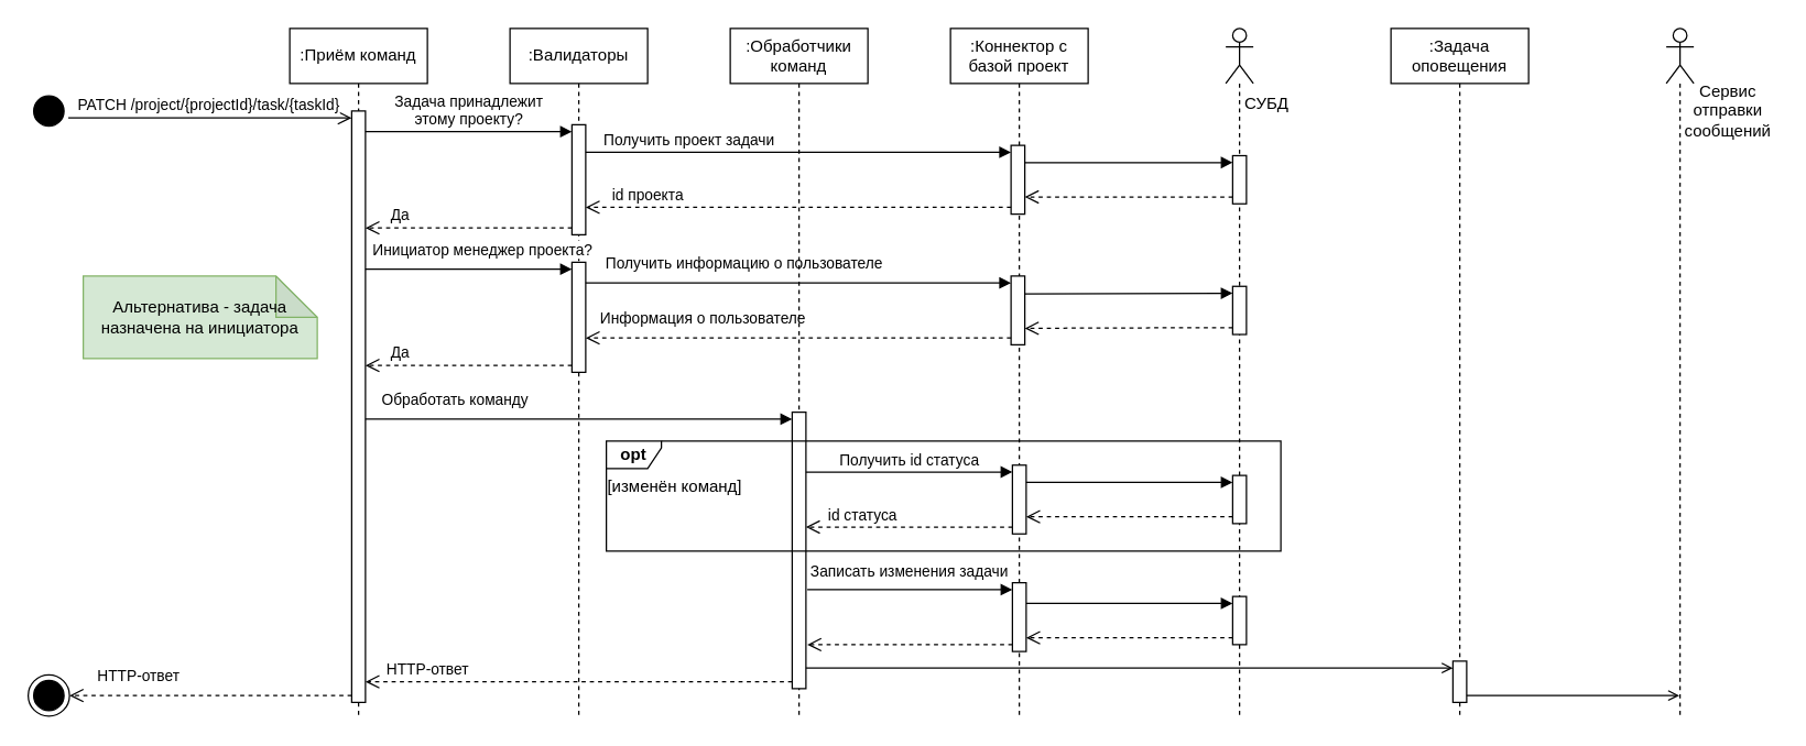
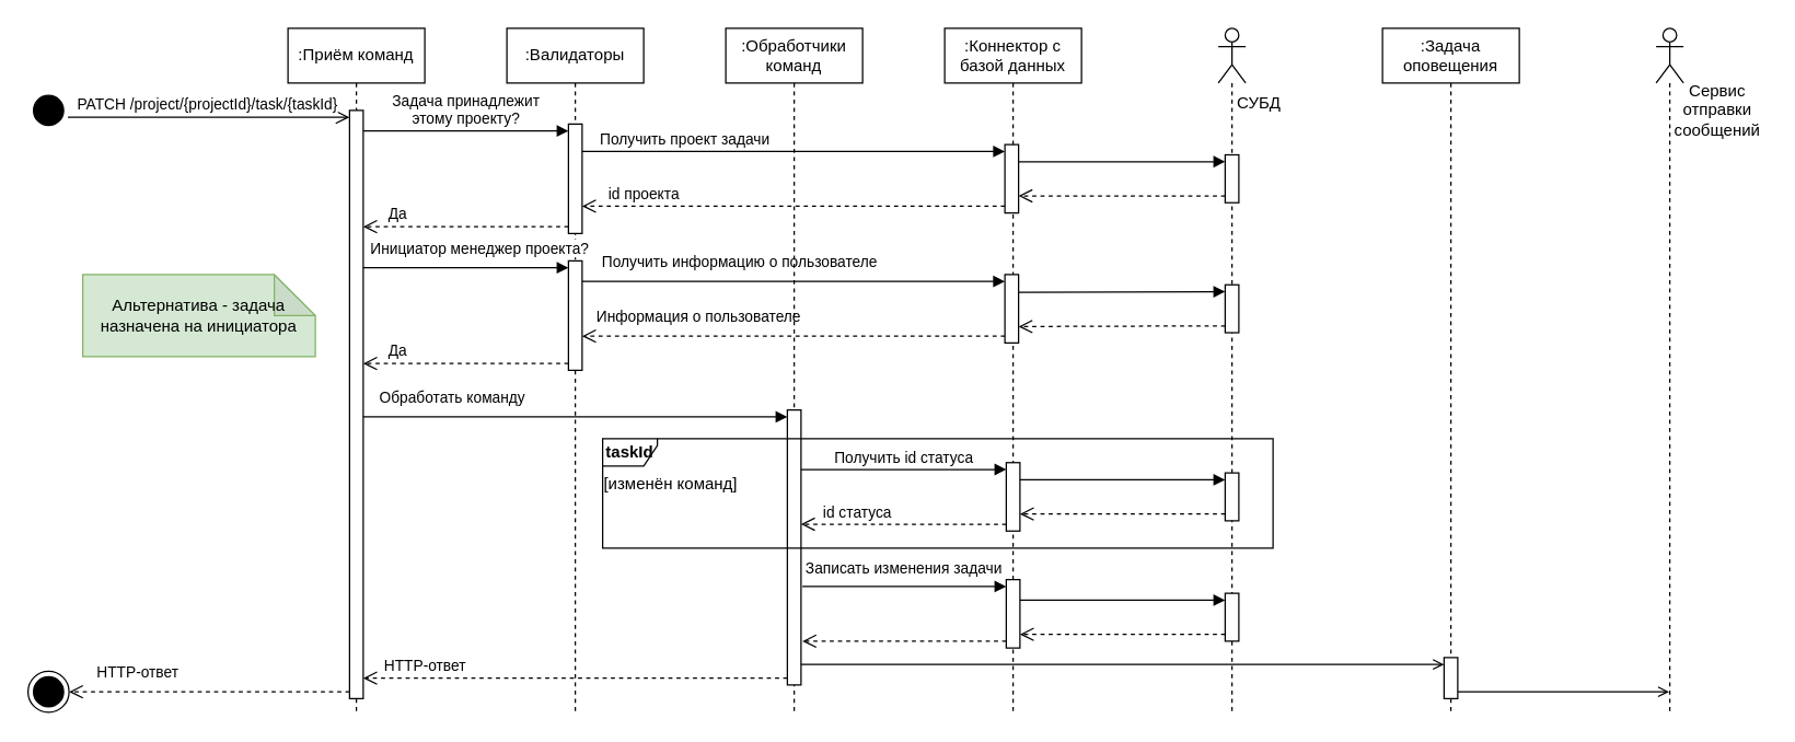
  <mxCell id="0" />
  <mxCell id="1" parent="0" />
  <mxCell id="2" value=":Приём команд" style="shape=umlLifeline;perimeter=lifelinePerimeter;whiteSpace=wrap;html=1;container=1;dropTarget=0;collapsible=0;recursiveResize=0;outlineConnect=0;portConstraint=eastwest;newEdgeStyle={&quot;curved&quot;:0,&quot;rounded&quot;:0};" parent="1" vertex="1"><mxGeometry x="210" y="20" width="100" height="500" as="geometry" /></mxCell>
  <mxCell id="3" value="" style="html=1;points=[[0,0,0,0,5],[0,1,0,0,-5],[1,0,0,0,5],[1,1,0,0,-5]];perimeter=orthogonalPerimeter;outlineConnect=0;targetShapes=umlLifeline;portConstraint=eastwest;newEdgeStyle={&quot;curved&quot;:0,&quot;rounded&quot;:0};" parent="2" vertex="1"><mxGeometry x="45" y="60" width="10" height="430" as="geometry" /></mxCell>
  <mxCell id="4" value=":Валидаторы" style="shape=umlLifeline;perimeter=lifelinePerimeter;whiteSpace=wrap;html=1;container=1;dropTarget=0;collapsible=0;recursiveResize=0;outlineConnect=0;portConstraint=eastwest;newEdgeStyle={&quot;curved&quot;:0,&quot;rounded&quot;:0};" parent="1" vertex="1"><mxGeometry x="370" y="20" width="100" height="500" as="geometry" /></mxCell>
  <mxCell id="5" value="" style="html=1;points=[[0,0,0,0,5],[0,1,0,0,-5],[1,0,0,0,5],[1,1,0,0,-5]];perimeter=orthogonalPerimeter;outlineConnect=0;targetShapes=umlLifeline;portConstraint=eastwest;newEdgeStyle={&quot;curved&quot;:0,&quot;rounded&quot;:0};" parent="4" vertex="1"><mxGeometry x="45" y="70" width="10" height="80" as="geometry" /></mxCell>
  <mxCell id="6" value="" style="html=1;points=[[0,0,0,0,5],[0,1,0,0,-5],[1,0,0,0,5],[1,1,0,0,-5]];perimeter=orthogonalPerimeter;outlineConnect=0;targetShapes=umlLifeline;portConstraint=eastwest;newEdgeStyle={&quot;curved&quot;:0,&quot;rounded&quot;:0};" parent="4" vertex="1"><mxGeometry x="45" y="170" width="10" height="80" as="geometry" /></mxCell>
  <mxCell id="7" value="Инициатор менеджер проекта?" style="html=1;verticalAlign=bottom;endArrow=block;curved=0;rounded=0;entryX=0;entryY=0;entryDx=0;entryDy=5;" parent="4" target="6" edge="1"><mxGeometry x="0.133" y="5" relative="1" as="geometry"><mxPoint x="-105" y="175" as="sourcePoint" /><mxPoint as="offset" /></mxGeometry></mxCell>
  <mxCell id="8" value="Да" style="html=1;verticalAlign=bottom;endArrow=open;dashed=1;endSize=8;curved=0;rounded=0;exitX=0;exitY=1;exitDx=0;exitDy=-5;" parent="4" source="6" edge="1"><mxGeometry x="0.667" relative="1" as="geometry"><mxPoint x="-105" y="245" as="targetPoint" /><mxPoint as="offset" /></mxGeometry></mxCell>
- <mxCell id="9" value=":Коннектор с базой проект" style="shape=umlLifeline;perimeter=lifelinePerimeter;whiteSpace=wrap;html=1;container=1;dropTarget=0;collapsible=0;recursiveResize=0;outlineConnect=0;portConstraint=eastwest;newEdgeStyle={&quot;curved&quot;:0,&quot;rounded&quot;:0};" parent="1" vertex="1"><mxGeometry x="690" y="20" width="100" height="500" as="geometry" /></mxCell>
+ <mxCell id="9" value=":Коннектор с базой данных" style="shape=umlLifeline;perimeter=lifelinePerimeter;whiteSpace=wrap;html=1;container=1;dropTarget=0;collapsible=0;recursiveResize=0;outlineConnect=0;portConstraint=eastwest;newEdgeStyle={&quot;curved&quot;:0,&quot;rounded&quot;:0};" parent="1" vertex="1"><mxGeometry x="690" y="20" width="100" height="500" as="geometry" /></mxCell>
  <mxCell id="10" value="" style="html=1;points=[[0,0,0,0,5],[0,1,0,0,-5],[1,0,0,0,5],[1,1,0,0,-5]];perimeter=orthogonalPerimeter;outlineConnect=0;targetShapes=umlLifeline;portConstraint=eastwest;newEdgeStyle={&quot;curved&quot;:0,&quot;rounded&quot;:0};" parent="9" vertex="1"><mxGeometry x="44" y="85" width="10" height="50" as="geometry" /></mxCell>
  <mxCell id="11" value="Получить проект задачи" style="html=1;verticalAlign=bottom;endArrow=block;curved=0;rounded=0;entryX=0;entryY=0;entryDx=0;entryDy=5;" parent="9" target="10" edge="1"><mxGeometry x="-0.515" relative="1" as="geometry"><mxPoint x="-265" y="90" as="sourcePoint" /><mxPoint as="offset" /></mxGeometry></mxCell>
  <mxCell id="12" value="id проекта" style="html=1;verticalAlign=bottom;endArrow=open;dashed=1;endSize=8;curved=0;rounded=0;exitX=0;exitY=1;exitDx=0;exitDy=-5;" parent="9" source="10" edge="1"><mxGeometry x="0.709" relative="1" as="geometry"><mxPoint x="-265" y="130" as="targetPoint" /><mxPoint as="offset" /></mxGeometry></mxCell>
  <mxCell id="13" value="" style="html=1;points=[[0,0,0,0,5],[0,1,0,0,-5],[1,0,0,0,5],[1,1,0,0,-5]];perimeter=orthogonalPerimeter;outlineConnect=0;targetShapes=umlLifeline;portConstraint=eastwest;newEdgeStyle={&quot;curved&quot;:0,&quot;rounded&quot;:0};" parent="9" vertex="1"><mxGeometry x="44" y="180" width="10" height="50" as="geometry" /></mxCell>
  <mxCell id="14" value="Получить информацию о пользователе" style="html=1;verticalAlign=bottom;endArrow=block;curved=0;rounded=0;entryX=0;entryY=0;entryDx=0;entryDy=5;" parent="9" target="13" edge="1"><mxGeometry x="-0.256" y="5" relative="1" as="geometry"><mxPoint x="-265" y="185" as="sourcePoint" /><mxPoint as="offset" /></mxGeometry></mxCell>
  <mxCell id="15" value="Информация о пользователе" style="html=1;verticalAlign=bottom;endArrow=open;dashed=1;endSize=8;curved=0;rounded=0;exitX=0;exitY=1;exitDx=0;exitDy=-5;" parent="9" source="13" edge="1"><mxGeometry x="0.45" y="-5" relative="1" as="geometry"><mxPoint x="-265" y="225" as="targetPoint" /><mxPoint as="offset" /></mxGeometry></mxCell>
  <mxCell id="16" value="" style="html=1;points=[[0,0,0,0,5],[0,1,0,0,-5],[1,0,0,0,5],[1,1,0,0,-5]];perimeter=orthogonalPerimeter;outlineConnect=0;targetShapes=umlLifeline;portConstraint=eastwest;newEdgeStyle={&quot;curved&quot;:0,&quot;rounded&quot;:0};" parent="9" vertex="1"><mxGeometry x="45" y="317.5" width="10" height="50" as="geometry" /></mxCell>
  <mxCell id="17" value=":Обработчики команд" style="shape=umlLifeline;perimeter=lifelinePerimeter;whiteSpace=wrap;html=1;container=1;dropTarget=0;collapsible=0;recursiveResize=0;outlineConnect=0;portConstraint=eastwest;newEdgeStyle={&quot;curved&quot;:0,&quot;rounded&quot;:0};" parent="1" vertex="1"><mxGeometry x="530" y="20" width="100" height="500" as="geometry" /></mxCell>
  <mxCell id="18" value="" style="html=1;points=[[0,0,0,0,5],[0,1,0,0,-5],[1,0,0,0,5],[1,1,0,0,-5]];perimeter=orthogonalPerimeter;outlineConnect=0;targetShapes=umlLifeline;portConstraint=eastwest;newEdgeStyle={&quot;curved&quot;:0,&quot;rounded&quot;:0};" parent="17" vertex="1"><mxGeometry x="45" y="279" width="10" height="201" as="geometry" /></mxCell>
  <mxCell id="19" value=":Задача оповещения" style="shape=umlLifeline;perimeter=lifelinePerimeter;whiteSpace=wrap;html=1;container=1;dropTarget=0;collapsible=0;recursiveResize=0;outlineConnect=0;portConstraint=eastwest;newEdgeStyle={&quot;curved&quot;:0,&quot;rounded&quot;:0};" parent="1" vertex="1"><mxGeometry x="1010" y="20" width="100" height="500" as="geometry" /></mxCell>
  <mxCell id="20" value="" style="html=1;points=[[0,0,0,0,5],[0,1,0,0,-5],[1,0,0,0,5],[1,1,0,0,-5]];perimeter=orthogonalPerimeter;outlineConnect=0;targetShapes=umlLifeline;portConstraint=eastwest;newEdgeStyle={&quot;curved&quot;:0,&quot;rounded&quot;:0};" parent="19" vertex="1"><mxGeometry x="45" y="460" width="10" height="30" as="geometry" /></mxCell>
  <mxCell id="21" value="" style="shape=umlLifeline;perimeter=lifelinePerimeter;whiteSpace=wrap;html=1;container=1;dropTarget=0;collapsible=0;recursiveResize=0;outlineConnect=0;portConstraint=eastwest;newEdgeStyle={&quot;curved&quot;:0,&quot;rounded&quot;:0};participant=umlActor;" parent="1" vertex="1"><mxGeometry x="890" y="20" width="20" height="500" as="geometry" /></mxCell>
  <mxCell id="22" value="" style="html=1;points=[[0,0,0,0,5],[0,1,0,0,-5],[1,0,0,0,5],[1,1,0,0,-5]];perimeter=orthogonalPerimeter;outlineConnect=0;targetShapes=umlLifeline;portConstraint=eastwest;newEdgeStyle={&quot;curved&quot;:0,&quot;rounded&quot;:0};" parent="21" vertex="1"><mxGeometry x="5" y="92.5" width="10" height="35" as="geometry" /></mxCell>
  <mxCell id="23" value="" style="html=1;points=[[0,0,0,0,5],[0,1,0,0,-5],[1,0,0,0,5],[1,1,0,0,-5]];perimeter=orthogonalPerimeter;outlineConnect=0;targetShapes=umlLifeline;portConstraint=eastwest;newEdgeStyle={&quot;curved&quot;:0,&quot;rounded&quot;:0};" parent="21" vertex="1"><mxGeometry x="5" y="187.5" width="10" height="35" as="geometry" /></mxCell>
  <mxCell id="24" value="" style="html=1;verticalAlign=bottom;endArrow=block;curved=0;rounded=0;entryX=0;entryY=0;entryDx=0;entryDy=5;entryPerimeter=0;" parent="21" target="23" edge="1"><mxGeometry x="-0.32" relative="1" as="geometry"><mxPoint x="-146" y="193" as="sourcePoint" /><mxPoint x="-146" y="195" as="targetPoint" /><mxPoint as="offset" /></mxGeometry></mxCell>
  <mxCell id="25" value="" style="html=1;verticalAlign=bottom;endArrow=open;dashed=1;endSize=8;curved=0;rounded=0;exitX=0;exitY=1;exitDx=0;exitDy=-5;exitPerimeter=0;" parent="21" source="23" edge="1"><mxGeometry x="0.667" relative="1" as="geometry"><mxPoint x="-146" y="218" as="targetPoint" /><mxPoint x="-465" y="250" as="sourcePoint" /><mxPoint as="offset" /></mxGeometry></mxCell>
  <mxCell id="26" value="" style="html=1;points=[[0,0,0,0,5],[0,1,0,0,-5],[1,0,0,0,5],[1,1,0,0,-5]];perimeter=orthogonalPerimeter;outlineConnect=0;targetShapes=umlLifeline;portConstraint=eastwest;newEdgeStyle={&quot;curved&quot;:0,&quot;rounded&quot;:0};" parent="21" vertex="1"><mxGeometry x="5" y="325" width="10" height="35" as="geometry" /></mxCell>
  <mxCell id="27" value="" style="html=1;points=[[0,0,0,0,5],[0,1,0,0,-5],[1,0,0,0,5],[1,1,0,0,-5]];perimeter=orthogonalPerimeter;outlineConnect=0;targetShapes=umlLifeline;portConstraint=eastwest;newEdgeStyle={&quot;curved&quot;:0,&quot;rounded&quot;:0};" parent="21" vertex="1"><mxGeometry x="5" y="413" width="10" height="35" as="geometry" /></mxCell>
  <mxCell id="28" value="" style="html=1;verticalAlign=bottom;endArrow=block;curved=0;rounded=0;" parent="21" target="27" edge="1"><mxGeometry x="-0.32" relative="1" as="geometry"><mxPoint x="-145" y="418" as="sourcePoint" /><mxPoint x="15" y="176" as="targetPoint" /><mxPoint as="offset" /></mxGeometry></mxCell>
  <mxCell id="29" value="" style="html=1;verticalAlign=bottom;endArrow=open;dashed=1;endSize=8;curved=0;rounded=0;exitX=0;exitY=1;exitDx=0;exitDy=-5;exitPerimeter=0;" parent="21" source="27" edge="1"><mxGeometry x="0.667" relative="1" as="geometry"><mxPoint x="-145" y="443" as="targetPoint" /><mxPoint x="15" y="201" as="sourcePoint" /><mxPoint as="offset" /></mxGeometry></mxCell>
  <mxCell id="30" value="" style="shape=umlLifeline;perimeter=lifelinePerimeter;whiteSpace=wrap;html=1;container=1;dropTarget=0;collapsible=0;recursiveResize=0;outlineConnect=0;portConstraint=eastwest;newEdgeStyle={&quot;curved&quot;:0,&quot;rounded&quot;:0};participant=umlActor;" parent="1" vertex="1"><mxGeometry x="1210" y="20" width="20" height="500" as="geometry" /></mxCell>
  <mxCell id="31" value="СУБД" style="text;html=1;align=center;verticalAlign=middle;whiteSpace=wrap;rounded=0;" parent="1" vertex="1"><mxGeometry x="900" y="60" width="40" height="30" as="geometry" /></mxCell>
  <mxCell id="32" value="Сервис отправки сообщений" style="text;html=1;align=center;verticalAlign=middle;whiteSpace=wrap;rounded=0;" parent="1" vertex="1"><mxGeometry x="1220" y="60" width="70" height="40" as="geometry" /></mxCell>
  <mxCell id="33" value="" style="ellipse;html=1;shape=startState;fillColor=#000000;strokeColor=#000000;" parent="1" vertex="1"><mxGeometry x="20" y="65" width="30" height="30" as="geometry" /></mxCell>
  <mxCell id="34" value="" style="edgeStyle=orthogonalEdgeStyle;html=1;verticalAlign=bottom;endArrow=open;endSize=8;strokeColor=#000000;rounded=0;entryX=0;entryY=0;entryDx=0;entryDy=5;entryPerimeter=0;" parent="1" source="33" target="3" edge="1"><mxGeometry relative="1" as="geometry"><mxPoint x="135" y="150" as="targetPoint" /><Array as="points"><mxPoint x="200" y="85" /><mxPoint x="200" y="85" /></Array></mxGeometry></mxCell>
  <mxCell id="35" value="PATCH&amp;nbsp;/project/{projectId}/task/{taskId}" style="edgeLabel;html=1;align=center;verticalAlign=middle;resizable=0;points=[];" parent="34" vertex="1" connectable="0"><mxGeometry x="-0.195" relative="1" as="geometry"><mxPoint x="18" y="-10" as="offset" /></mxGeometry></mxCell>
  <mxCell id="36" value="Задача принадлежит&lt;div&gt;этому проекту?&lt;/div&gt;" style="html=1;verticalAlign=bottom;endArrow=block;curved=0;rounded=0;entryX=0;entryY=0;entryDx=0;entryDy=5;" parent="1" source="3" target="5" edge="1"><mxGeometry relative="1" as="geometry"><mxPoint x="345" y="95" as="sourcePoint" /><mxPoint as="offset" /></mxGeometry></mxCell>
  <mxCell id="37" value="Да" style="html=1;verticalAlign=bottom;endArrow=open;dashed=1;endSize=8;curved=0;rounded=0;exitX=0;exitY=1;exitDx=0;exitDy=-5;" parent="1" source="5" target="3" edge="1"><mxGeometry x="0.667" relative="1" as="geometry"><mxPoint x="345" y="165" as="targetPoint" /><mxPoint as="offset" /></mxGeometry></mxCell>
  <mxCell id="38" value="" style="html=1;verticalAlign=bottom;endArrow=block;curved=0;rounded=0;entryX=0;entryY=0;entryDx=0;entryDy=5;entryPerimeter=0;" parent="1" source="10" target="22" edge="1"><mxGeometry x="-0.32" relative="1" as="geometry"><mxPoint x="435" y="120" as="sourcePoint" /><mxPoint x="744" y="120" as="targetPoint" /><mxPoint as="offset" /></mxGeometry></mxCell>
  <mxCell id="39" value="" style="html=1;verticalAlign=bottom;endArrow=open;dashed=1;endSize=8;curved=0;rounded=0;exitX=0;exitY=1;exitDx=0;exitDy=-5;exitPerimeter=0;" parent="1" source="22" target="10" edge="1"><mxGeometry x="0.667" relative="1" as="geometry"><mxPoint x="275" y="175" as="targetPoint" /><mxPoint x="425" y="175" as="sourcePoint" /><mxPoint as="offset" /></mxGeometry></mxCell>
  <mxCell id="40" value="" style="ellipse;html=1;shape=endState;fillColor=#000000;strokeColor=#000000;" parent="1" vertex="1"><mxGeometry x="20" y="490" width="30" height="30" as="geometry" /></mxCell>
  <mxCell id="41" value="HTTP-ответ" style="html=1;verticalAlign=bottom;endArrow=open;dashed=1;endSize=8;curved=0;rounded=0;entryX=1;entryY=0.5;entryDx=0;entryDy=0;exitX=0;exitY=1;exitDx=0;exitDy=-5;exitPerimeter=0;" parent="1" source="3" target="40" edge="1"><mxGeometry x="0.512" y="-5" relative="1" as="geometry"><mxPoint x="275" y="395" as="targetPoint" /><mxPoint as="offset" /><mxPoint x="585" y="395" as="sourcePoint" /></mxGeometry></mxCell>
  <mxCell id="42" value="Обработать команду" style="html=1;verticalAlign=bottom;endArrow=block;curved=0;rounded=0;entryX=0;entryY=0;entryDx=0;entryDy=5;entryPerimeter=0;" parent="1" target="18" edge="1"><mxGeometry x="-0.581" y="5" relative="1" as="geometry"><mxPoint x="265" y="304" as="sourcePoint" /><mxPoint x="425" y="204" as="targetPoint" /><mxPoint as="offset" /></mxGeometry></mxCell>
  <mxCell id="43" value="HTTP-ответ" style="html=1;verticalAlign=bottom;endArrow=open;dashed=1;endSize=8;curved=0;rounded=0;exitX=0;exitY=1;exitDx=0;exitDy=-5;exitPerimeter=0;" parent="1" source="18" target="3" edge="1"><mxGeometry x="0.71" relative="1" as="geometry"><mxPoint x="265" y="594" as="targetPoint" /><mxPoint as="offset" /><mxPoint x="265" y="614" as="sourcePoint" /></mxGeometry></mxCell>
  <mxCell id="44" value="Получить id статуса" style="html=1;verticalAlign=bottom;endArrow=block;curved=0;rounded=0;entryX=0;entryY=0;entryDx=0;entryDy=5;entryPerimeter=0;" parent="1" source="18" target="16" edge="1"><mxGeometry relative="1" as="geometry"><mxPoint x="435" y="219" as="sourcePoint" /><mxPoint x="745" y="219" as="targetPoint" /></mxGeometry></mxCell>
  <mxCell id="45" value="id статуса" style="html=1;verticalAlign=bottom;endArrow=open;dashed=1;endSize=8;curved=0;rounded=0;exitX=0;exitY=1;exitDx=0;exitDy=-5;exitPerimeter=0;" parent="1" source="16" target="18" edge="1"><mxGeometry x="0.45" relative="1" as="geometry"><mxPoint x="435" y="259" as="targetPoint" /><mxPoint as="offset" /><mxPoint x="745" y="259" as="sourcePoint" /></mxGeometry></mxCell>
  <mxCell id="46" value="" style="html=1;points=[[0,0,0,0,5],[0,1,0,0,-5],[1,0,0,0,5],[1,1,0,0,-5]];perimeter=orthogonalPerimeter;outlineConnect=0;targetShapes=umlLifeline;portConstraint=eastwest;newEdgeStyle={&quot;curved&quot;:0,&quot;rounded&quot;:0};" parent="1" vertex="1"><mxGeometry x="735" y="423" width="10" height="50" as="geometry" /></mxCell>
  <mxCell id="47" value="Записать изменения задачи" style="html=1;verticalAlign=bottom;endArrow=block;curved=0;rounded=0;entryX=0;entryY=0;entryDx=0;entryDy=5;entryPerimeter=0;" parent="1" target="46" edge="1"><mxGeometry x="-0.007" y="4" relative="1" as="geometry"><mxPoint x="586" y="428" as="sourcePoint" /><mxPoint as="offset" /><mxPoint x="746" y="333" as="targetPoint" /><Array as="points"><mxPoint x="661" y="428" /></Array></mxGeometry></mxCell>
  <mxCell id="48" value="" style="html=1;verticalAlign=bottom;endArrow=open;dashed=1;endSize=8;curved=0;rounded=0;exitX=0;exitY=1;exitDx=0;exitDy=-5;exitPerimeter=0;" parent="1" source="46" edge="1"><mxGeometry x="0.453" relative="1" as="geometry"><mxPoint x="586" y="468" as="targetPoint" /><mxPoint as="offset" /><mxPoint x="746" y="373" as="sourcePoint" /></mxGeometry></mxCell>
  <mxCell id="49" value="" style="html=1;verticalAlign=bottom;endArrow=open;curved=0;rounded=0;entryX=0;entryY=0;entryDx=0;entryDy=5;entryPerimeter=0;endFill=0;" parent="1" source="18" target="20" edge="1"><mxGeometry x="-0.32" relative="1" as="geometry"><mxPoint x="755" y="494" as="sourcePoint" /><mxPoint x="905" y="494" as="targetPoint" /><mxPoint as="offset" /></mxGeometry></mxCell>
  <mxCell id="50" value="" style="html=1;verticalAlign=bottom;endArrow=open;curved=0;rounded=0;endFill=0;exitX=1;exitY=1;exitDx=0;exitDy=-5;exitPerimeter=0;" parent="1" source="20" target="30" edge="1"><mxGeometry x="-0.32" relative="1" as="geometry"><mxPoint x="595" y="564" as="sourcePoint" /><mxPoint x="1219.5" y="579" as="targetPoint" /><mxPoint as="offset" /></mxGeometry></mxCell>
  <mxCell id="51" value="Альтернатива - задача назначена на инициатора" style="shape=note;whiteSpace=wrap;html=1;backgroundOutline=1;darkOpacity=0.05;fillColor=#d5e8d4;strokeColor=#82b366;" vertex="1" parent="1"><mxGeometry x="60" y="200" width="170" height="60" as="geometry" /></mxCell>
  <mxCell id="52" value="" style="html=1;verticalAlign=bottom;endArrow=block;curved=0;rounded=0;entryX=0;entryY=0;entryDx=0;entryDy=5;entryPerimeter=0;" parent="1" target="26" edge="1" source="16"><mxGeometry x="-0.32" relative="1" as="geometry"><mxPoint x="745" y="324" as="sourcePoint" /><mxPoint x="905" y="82" as="targetPoint" /><mxPoint as="offset" /></mxGeometry></mxCell>
  <mxCell id="53" value="" style="html=1;verticalAlign=bottom;endArrow=open;dashed=1;endSize=8;curved=0;rounded=0;exitX=0;exitY=1;exitDx=0;exitDy=-5;exitPerimeter=0;" parent="1" source="26" edge="1" target="16"><mxGeometry x="0.667" relative="1" as="geometry"><mxPoint x="745" y="349" as="targetPoint" /><mxPoint x="905" y="107" as="sourcePoint" /><mxPoint as="offset" /></mxGeometry></mxCell>
- <mxCell id="54" value="&lt;b&gt;opt&lt;/b&gt;" style="shape=umlFrame;whiteSpace=wrap;html=1;pointerEvents=0;width=40;height=20;" vertex="1" parent="1"><mxGeometry x="440" y="320" width="490" height="80" as="geometry" /></mxCell>
+ <mxCell id="54" value="&lt;b&gt;taskId&lt;/b&gt;" style="shape=umlFrame;whiteSpace=wrap;html=1;pointerEvents=0;width=40;height=20;" vertex="1" parent="1"><mxGeometry x="440" y="320" width="490" height="80" as="geometry" /></mxCell>
  <mxCell id="55" value="[изменён команд]" style="text;html=1;align=center;verticalAlign=middle;whiteSpace=wrap;rounded=0;" vertex="1" parent="1"><mxGeometry x="440" y="345" width="100" height="15" as="geometry" /></mxCell>
